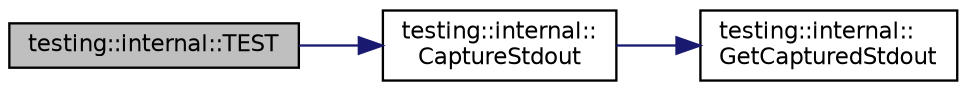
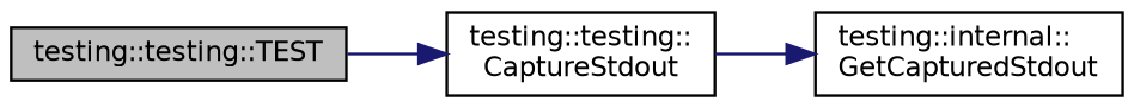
  digraph {
    rankdir=LR
    node [color=black fontname=Helvetica fontsize=10 shape=record]
    edge [color=midnightblue fontname=Helvetica fontsize=10 labelfontname=Helvetica labelfontsize=10 style=solid]
-   n1 [fillcolor=grey75 fontcolor=black height=0.2 label="testing::internal::TEST" style=filled width=0.4]
-   n2 [height=0.2 label="testing::internal::\lCaptureStdout" width=0.4]
+   n1 [fillcolor=grey75 fontcolor=black height=0.2 label="testing::testing::TEST" style=filled width=0.4]
+   n2 [height=0.2 label="testing::testing::\lCaptureStdout" width=0.4]
    n3 [height=0.2 label="testing::internal::\lGetCapturedStdout" width=0.4]
    n1 -> n2
    n2 -> n3
  }
